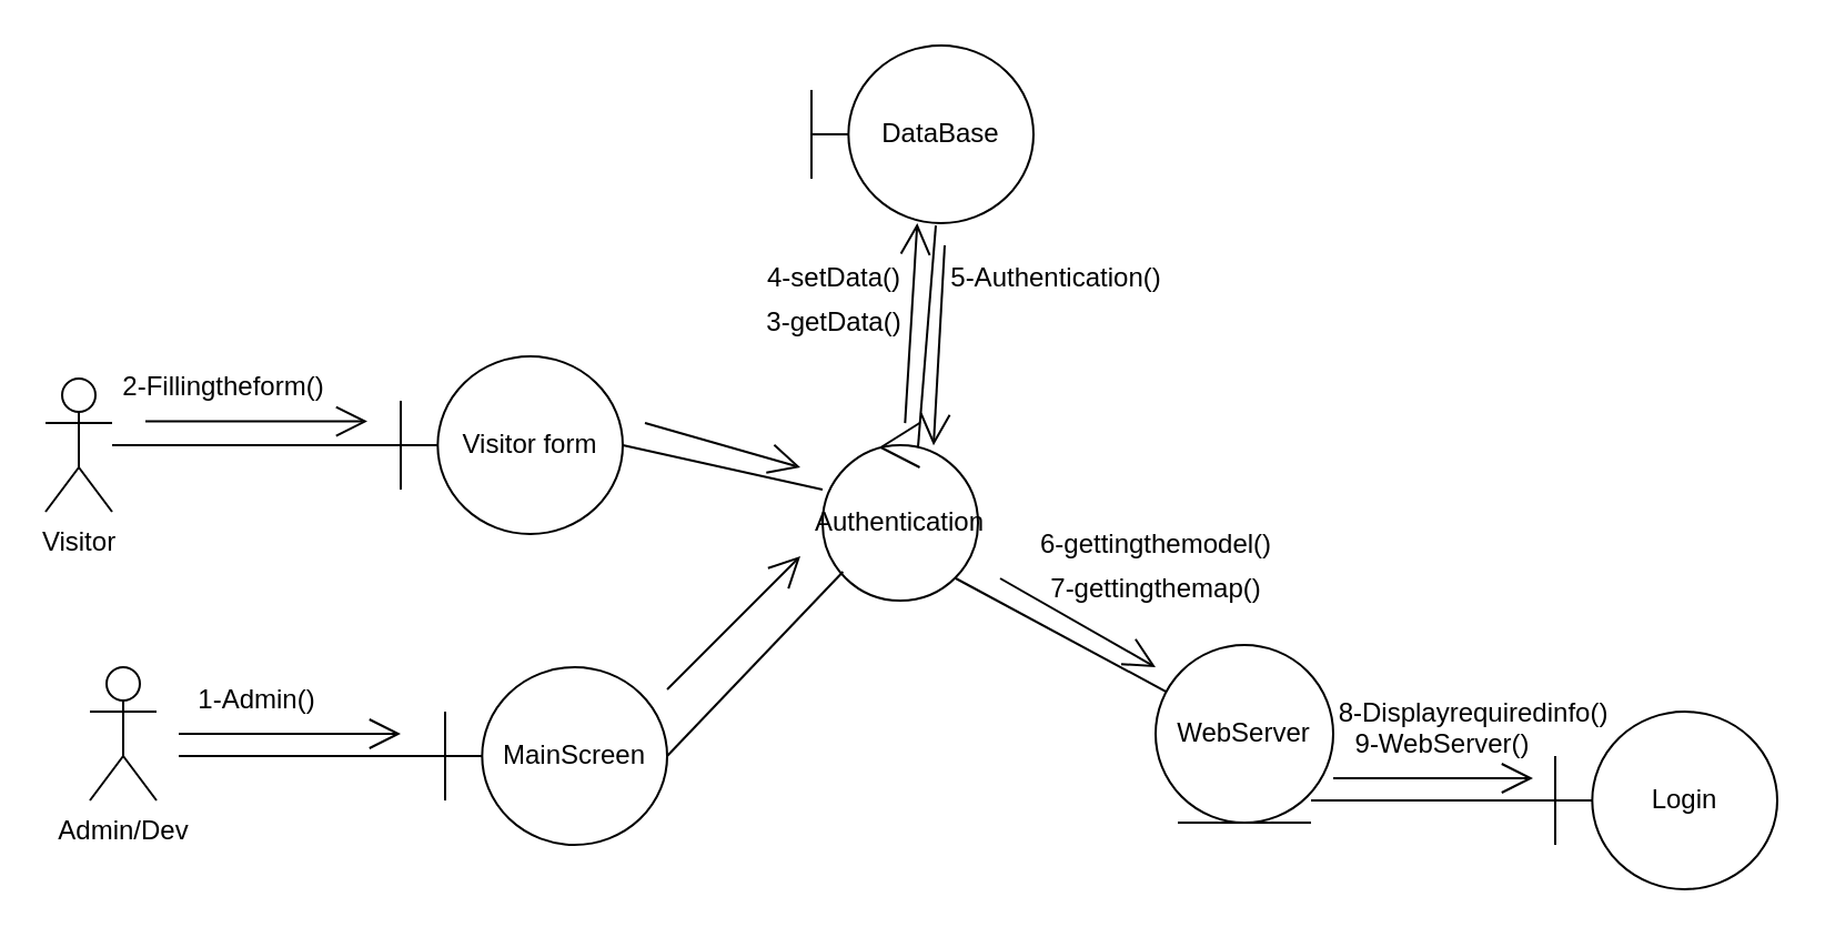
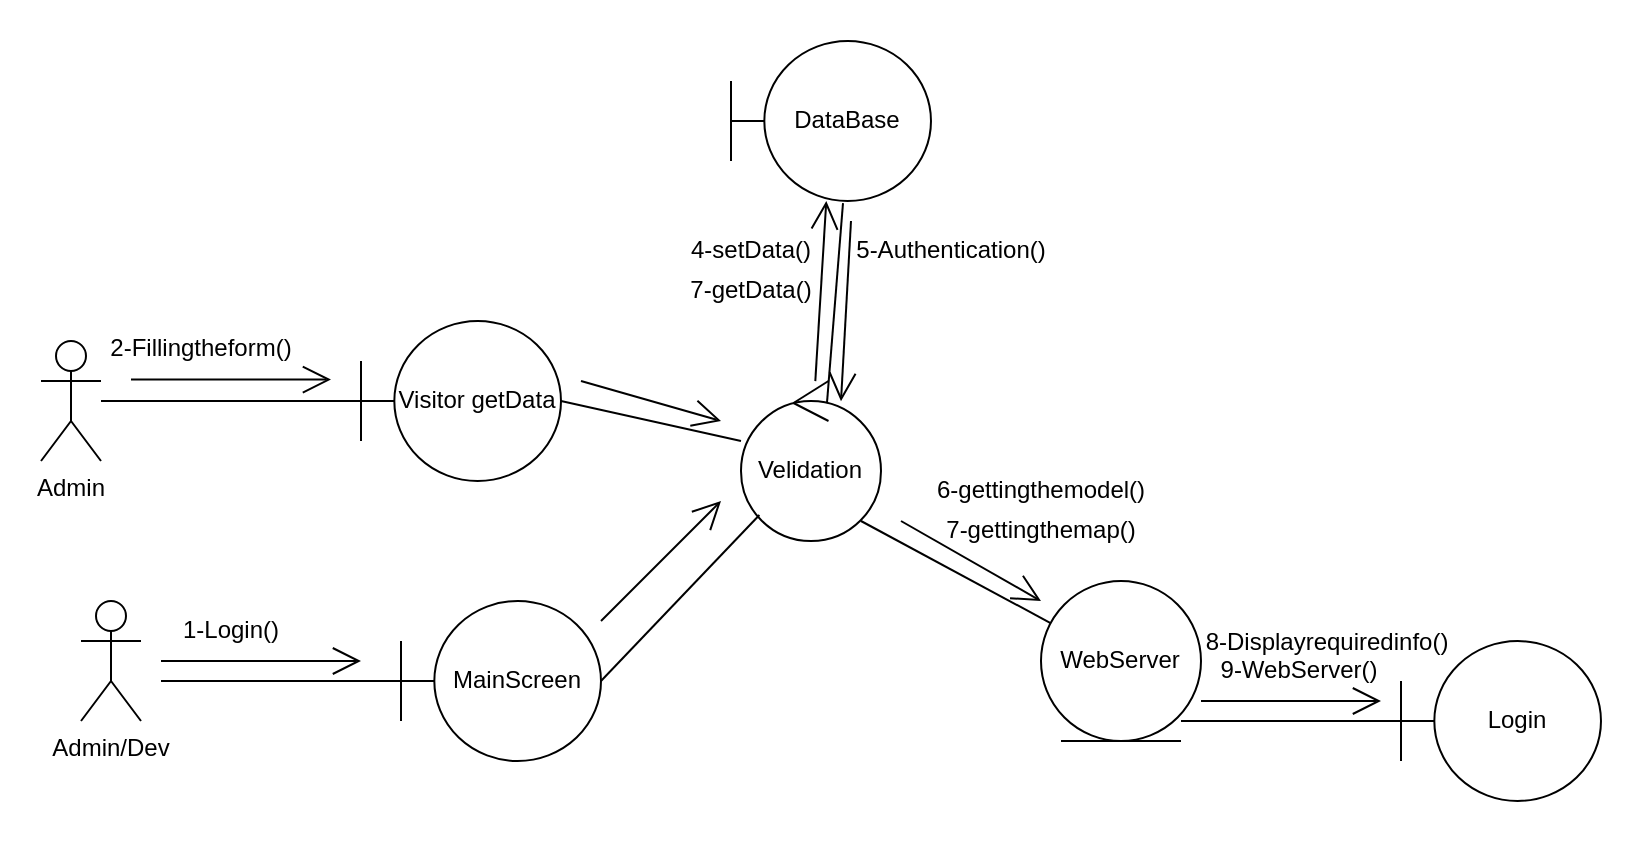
  <mxCell id="0" />
  <mxCell id="1" parent="0" />
- <mxCell id="2" value="Visitor" style="shape=umlActor;verticalLabelPosition=bottom;verticalAlign=top;html=1;" vertex="1" parent="1"><mxGeometry x="20" y="170" width="30" height="60" as="geometry" /></mxCell>
+ <mxCell id="2" value="Admin" style="shape=umlActor;verticalLabelPosition=bottom;verticalAlign=top;html=1;" vertex="1" parent="1"><mxGeometry x="20" y="170" width="30" height="60" as="geometry" /></mxCell>
  <mxCell id="3" value="Admin/Dev" style="shape=umlActor;verticalLabelPosition=bottom;verticalAlign=top;html=1;" vertex="1" parent="1"><mxGeometry x="40" y="300" width="30" height="60" as="geometry" /></mxCell>
  <mxCell id="4" value="MainScreen" style="shape=umlBoundary;whiteSpace=wrap;html=1;" vertex="1" parent="1"><mxGeometry x="200" y="300" width="100" height="80" as="geometry" /></mxCell>
  <mxCell id="5" value="" style="line;strokeWidth=1;fillColor=none;align=left;verticalAlign=middle;spacingTop=-1;spacingLeft=3;spacingRight=3;rotatable=0;labelPosition=right;points=[];portConstraint=eastwest;strokeColor=inherit;" vertex="1" parent="1"><mxGeometry x="80" y="336" width="120" height="8" as="geometry" /></mxCell>
  <mxCell id="6" value="" style="endArrow=open;endFill=1;endSize=12;html=1;rounded=0;" edge="1" parent="1"><mxGeometry width="160" relative="1" as="geometry"><mxPoint x="80" y="330" as="sourcePoint" /><mxPoint x="180" y="330" as="targetPoint" /></mxGeometry></mxCell>
- <mxCell id="7" value="1-Admin()" style="text;html=1;align=center;verticalAlign=middle;resizable=0;points=[];autosize=1;strokeColor=none;fillColor=none;" vertex="1" parent="1"><mxGeometry x="80" y="300" width="70" height="30" as="geometry" /></mxCell>
- <mxCell id="8" value="Authentication" style="ellipse;shape=umlControl;whiteSpace=wrap;html=1;" vertex="1" parent="1"><mxGeometry x="370" y="190" width="70" height="80" as="geometry" /></mxCell>
+ <mxCell id="7" value="1-Login()" style="text;html=1;align=center;verticalAlign=middle;resizable=0;points=[];autosize=1;strokeColor=none;fillColor=none;" vertex="1" parent="1"><mxGeometry x="80" y="300" width="70" height="30" as="geometry" /></mxCell>
+ <mxCell id="8" value="Velidation" style="ellipse;shape=umlControl;whiteSpace=wrap;html=1;" vertex="1" parent="1"><mxGeometry x="370" y="190" width="70" height="80" as="geometry" /></mxCell>
  <mxCell id="9" value="" style="endArrow=none;html=1;rounded=0;" edge="1" parent="1" target="8"><mxGeometry relative="1" as="geometry"><mxPoint x="300" y="340" as="sourcePoint" /><mxPoint x="460" y="340" as="targetPoint" /></mxGeometry></mxCell>
  <mxCell id="10" value="DataBase" style="shape=umlBoundary;whiteSpace=wrap;html=1;" vertex="1" parent="1"><mxGeometry x="365" y="20" width="100" height="80" as="geometry" /></mxCell>
  <mxCell id="11" value="" style="endArrow=none;html=1;rounded=0;entryX=0.56;entryY=1.013;entryDx=0;entryDy=0;entryPerimeter=0;exitX=0.614;exitY=0.138;exitDx=0;exitDy=0;exitPerimeter=0;" edge="1" parent="1" source="8" target="10"><mxGeometry relative="1" as="geometry"><mxPoint x="420" y="199.5" as="sourcePoint" /><mxPoint x="580" y="199.5" as="targetPoint" /></mxGeometry></mxCell>
  <mxCell id="12" value="4-setData()" style="text;html=1;align=center;verticalAlign=middle;resizable=0;points=[];autosize=1;strokeColor=none;fillColor=none;" vertex="1" parent="1"><mxGeometry x="335" y="110" width="80" height="30" as="geometry" /></mxCell>
- <mxCell id="13" value="3-getData()" style="text;html=1;align=center;verticalAlign=middle;resizable=0;points=[];autosize=1;strokeColor=none;fillColor=none;" vertex="1" parent="1"><mxGeometry x="335" y="130" width="80" height="30" as="geometry" /></mxCell>
+ <mxCell id="13" value="7-getData()" style="text;html=1;align=center;verticalAlign=middle;resizable=0;points=[];autosize=1;strokeColor=none;fillColor=none;" vertex="1" parent="1"><mxGeometry x="335" y="130" width="80" height="30" as="geometry" /></mxCell>
  <mxCell id="14" value="" style="endArrow=open;endFill=1;endSize=12;html=1;rounded=0;" edge="1" parent="1" source="8" target="10"><mxGeometry width="160" relative="1" as="geometry"><mxPoint x="420" y="200" as="sourcePoint" /><mxPoint x="580" y="200" as="targetPoint" /></mxGeometry></mxCell>
  <mxCell id="15" value="" style="endArrow=open;endFill=1;endSize=12;html=1;rounded=0;" edge="1" parent="1"><mxGeometry width="160" relative="1" as="geometry"><mxPoint x="300" y="310" as="sourcePoint" /><mxPoint x="360" y="250" as="targetPoint" /></mxGeometry></mxCell>
  <mxCell id="16" value="" style="endArrow=open;endFill=1;endSize=12;html=1;rounded=0;" edge="1" parent="1"><mxGeometry width="160" relative="1" as="geometry"><mxPoint x="425" y="110" as="sourcePoint" /><mxPoint x="419.999" y="200.089" as="targetPoint" /></mxGeometry></mxCell>
  <mxCell id="17" value="5-Authentication()" style="text;html=1;align=center;verticalAlign=middle;resizable=0;points=[];autosize=1;strokeColor=none;fillColor=none;" vertex="1" parent="1"><mxGeometry x="415" y="110" width="120" height="30" as="geometry" /></mxCell>
  <mxCell id="18" value="WebServer" style="ellipse;shape=umlEntity;whiteSpace=wrap;html=1;" vertex="1" parent="1"><mxGeometry x="520" y="290" width="80" height="80" as="geometry" /></mxCell>
  <mxCell id="19" value="" style="endArrow=none;html=1;rounded=0;" edge="1" parent="1" target="18"><mxGeometry relative="1" as="geometry"><mxPoint x="430" y="260" as="sourcePoint" /><mxPoint x="590" y="260" as="targetPoint" /></mxGeometry></mxCell>
  <mxCell id="20" value="" style="endArrow=open;endFill=1;endSize=12;html=1;rounded=0;" edge="1" parent="1"><mxGeometry width="160" relative="1" as="geometry"><mxPoint x="450" y="260" as="sourcePoint" /><mxPoint x="520" y="300" as="targetPoint" /></mxGeometry></mxCell>
  <mxCell id="21" value="6-gettingthemodel()" style="text;html=1;align=center;verticalAlign=middle;resizable=0;points=[];autosize=1;strokeColor=none;fillColor=none;" vertex="1" parent="1"><mxGeometry x="455" y="230" width="130" height="30" as="geometry" /></mxCell>
  <mxCell id="22" value="7-gettingthemap()" style="text;html=1;align=center;verticalAlign=middle;resizable=0;points=[];autosize=1;strokeColor=none;fillColor=none;" vertex="1" parent="1"><mxGeometry x="460" y="250" width="120" height="30" as="geometry" /></mxCell>
  <mxCell id="23" value="Login" style="shape=umlBoundary;whiteSpace=wrap;html=1;" vertex="1" parent="1"><mxGeometry x="700" y="320" width="100" height="80" as="geometry" /></mxCell>
  <mxCell id="24" value="" style="endArrow=none;html=1;rounded=0;" edge="1" parent="1" target="23"><mxGeometry relative="1" as="geometry"><mxPoint x="590" y="360" as="sourcePoint" /><mxPoint x="684.763" y="411.07" as="targetPoint" /></mxGeometry></mxCell>
  <mxCell id="25" value="" style="endArrow=open;endFill=1;endSize=12;html=1;rounded=0;" edge="1" parent="1"><mxGeometry width="160" relative="1" as="geometry"><mxPoint x="600" y="350" as="sourcePoint" /><mxPoint x="690" y="350" as="targetPoint" /></mxGeometry></mxCell>
  <mxCell id="26" value="9-WebServer()" style="text;html=1;align=center;verticalAlign=middle;resizable=0;points=[];autosize=1;strokeColor=none;fillColor=none;" vertex="1" parent="1"><mxGeometry x="594" y="320" width="110" height="30" as="geometry" /></mxCell>
- <mxCell id="27" value="Visitor form" style="shape=umlBoundary;whiteSpace=wrap;html=1;" vertex="1" parent="1"><mxGeometry x="180" y="160" width="100" height="80" as="geometry" /></mxCell>
+ <mxCell id="27" value="Visitor getData" style="shape=umlBoundary;whiteSpace=wrap;html=1;" vertex="1" parent="1"><mxGeometry x="180" y="160" width="100" height="80" as="geometry" /></mxCell>
  <mxCell id="28" value="" style="endArrow=none;html=1;rounded=0;" edge="1" parent="1" source="2"><mxGeometry relative="1" as="geometry"><mxPoint x="50" y="200" as="sourcePoint" /><mxPoint x="180" y="200" as="targetPoint" /></mxGeometry></mxCell>
  <mxCell id="29" value="" style="endArrow=none;html=1;rounded=0;entryX=0;entryY=0.375;entryDx=0;entryDy=0;entryPerimeter=0;" edge="1" parent="1" target="8"><mxGeometry relative="1" as="geometry"><mxPoint x="280" y="200" as="sourcePoint" /><mxPoint x="440" y="200" as="targetPoint" /></mxGeometry></mxCell>
  <mxCell id="30" value="" style="endArrow=open;endFill=1;endSize=12;html=1;rounded=0;" edge="1" parent="1"><mxGeometry width="160" relative="1" as="geometry"><mxPoint x="65" y="189.31" as="sourcePoint" /><mxPoint x="165" y="189.31" as="targetPoint" /></mxGeometry></mxCell>
  <mxCell id="31" value="2-Fillingtheform()" style="text;html=1;align=center;verticalAlign=middle;resizable=0;points=[];autosize=1;strokeColor=none;fillColor=none;" vertex="1" parent="1"><mxGeometry x="45" y="159.31" width="110" height="30" as="geometry" /></mxCell>
  <mxCell id="32" value="" style="endArrow=open;endFill=1;endSize=12;html=1;rounded=0;" edge="1" parent="1"><mxGeometry width="160" relative="1" as="geometry"><mxPoint x="290" y="190" as="sourcePoint" /><mxPoint x="360" y="210" as="targetPoint" /></mxGeometry></mxCell>
  <mxCell id="33" value="8-Displayrequiredinfo()" style="text;html=1;align=center;verticalAlign=middle;resizable=0;points=[];autosize=1;strokeColor=none;fillColor=none;" vertex="1" parent="1"><mxGeometry x="593" y="306" width="140" height="30" as="geometry" /></mxCell>
